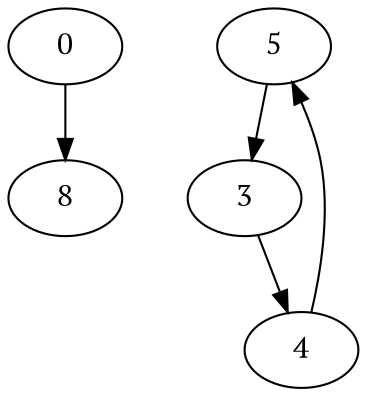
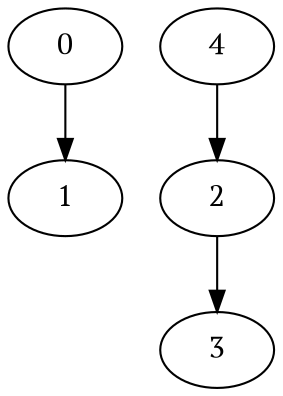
  digraph {
    fontname="PT Serif"
    node [fontname="PT Serif"]
    edge [fontname="PT Serif" heightLimit=3 primaryType=mainStreet secondaryType=none village=VillageA weight=10]
    0
-   1 [label=8]
-   2 [label=5]
+   1
+   2
    3
    4
    0 -> 1
    2 -> 3 [primaryType=sideStreet]
-   3 -> 4
    4 -> 2 [primaryType=sideStreet]
  }
